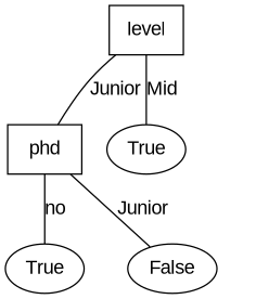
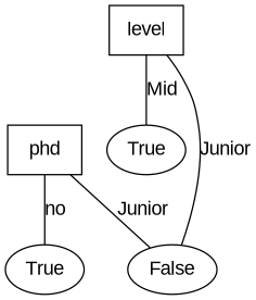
  graph {
    fontname="Liberation Sans"
    node [fontname="Liberation Sans"]
    edge [fontname="Liberation Sans"]
    level [shape=box]
    phd [shape=box]
    n3 [label=True]
    n4 [label=True]
    n5 [label=False]
-   level -- phd [label=Junior]
+   level -- n5 [label=Junior]
    level -- n3 [label=Mid]
    phd -- n4 [label=no]
    phd -- n5 [label=Junior]
  }
